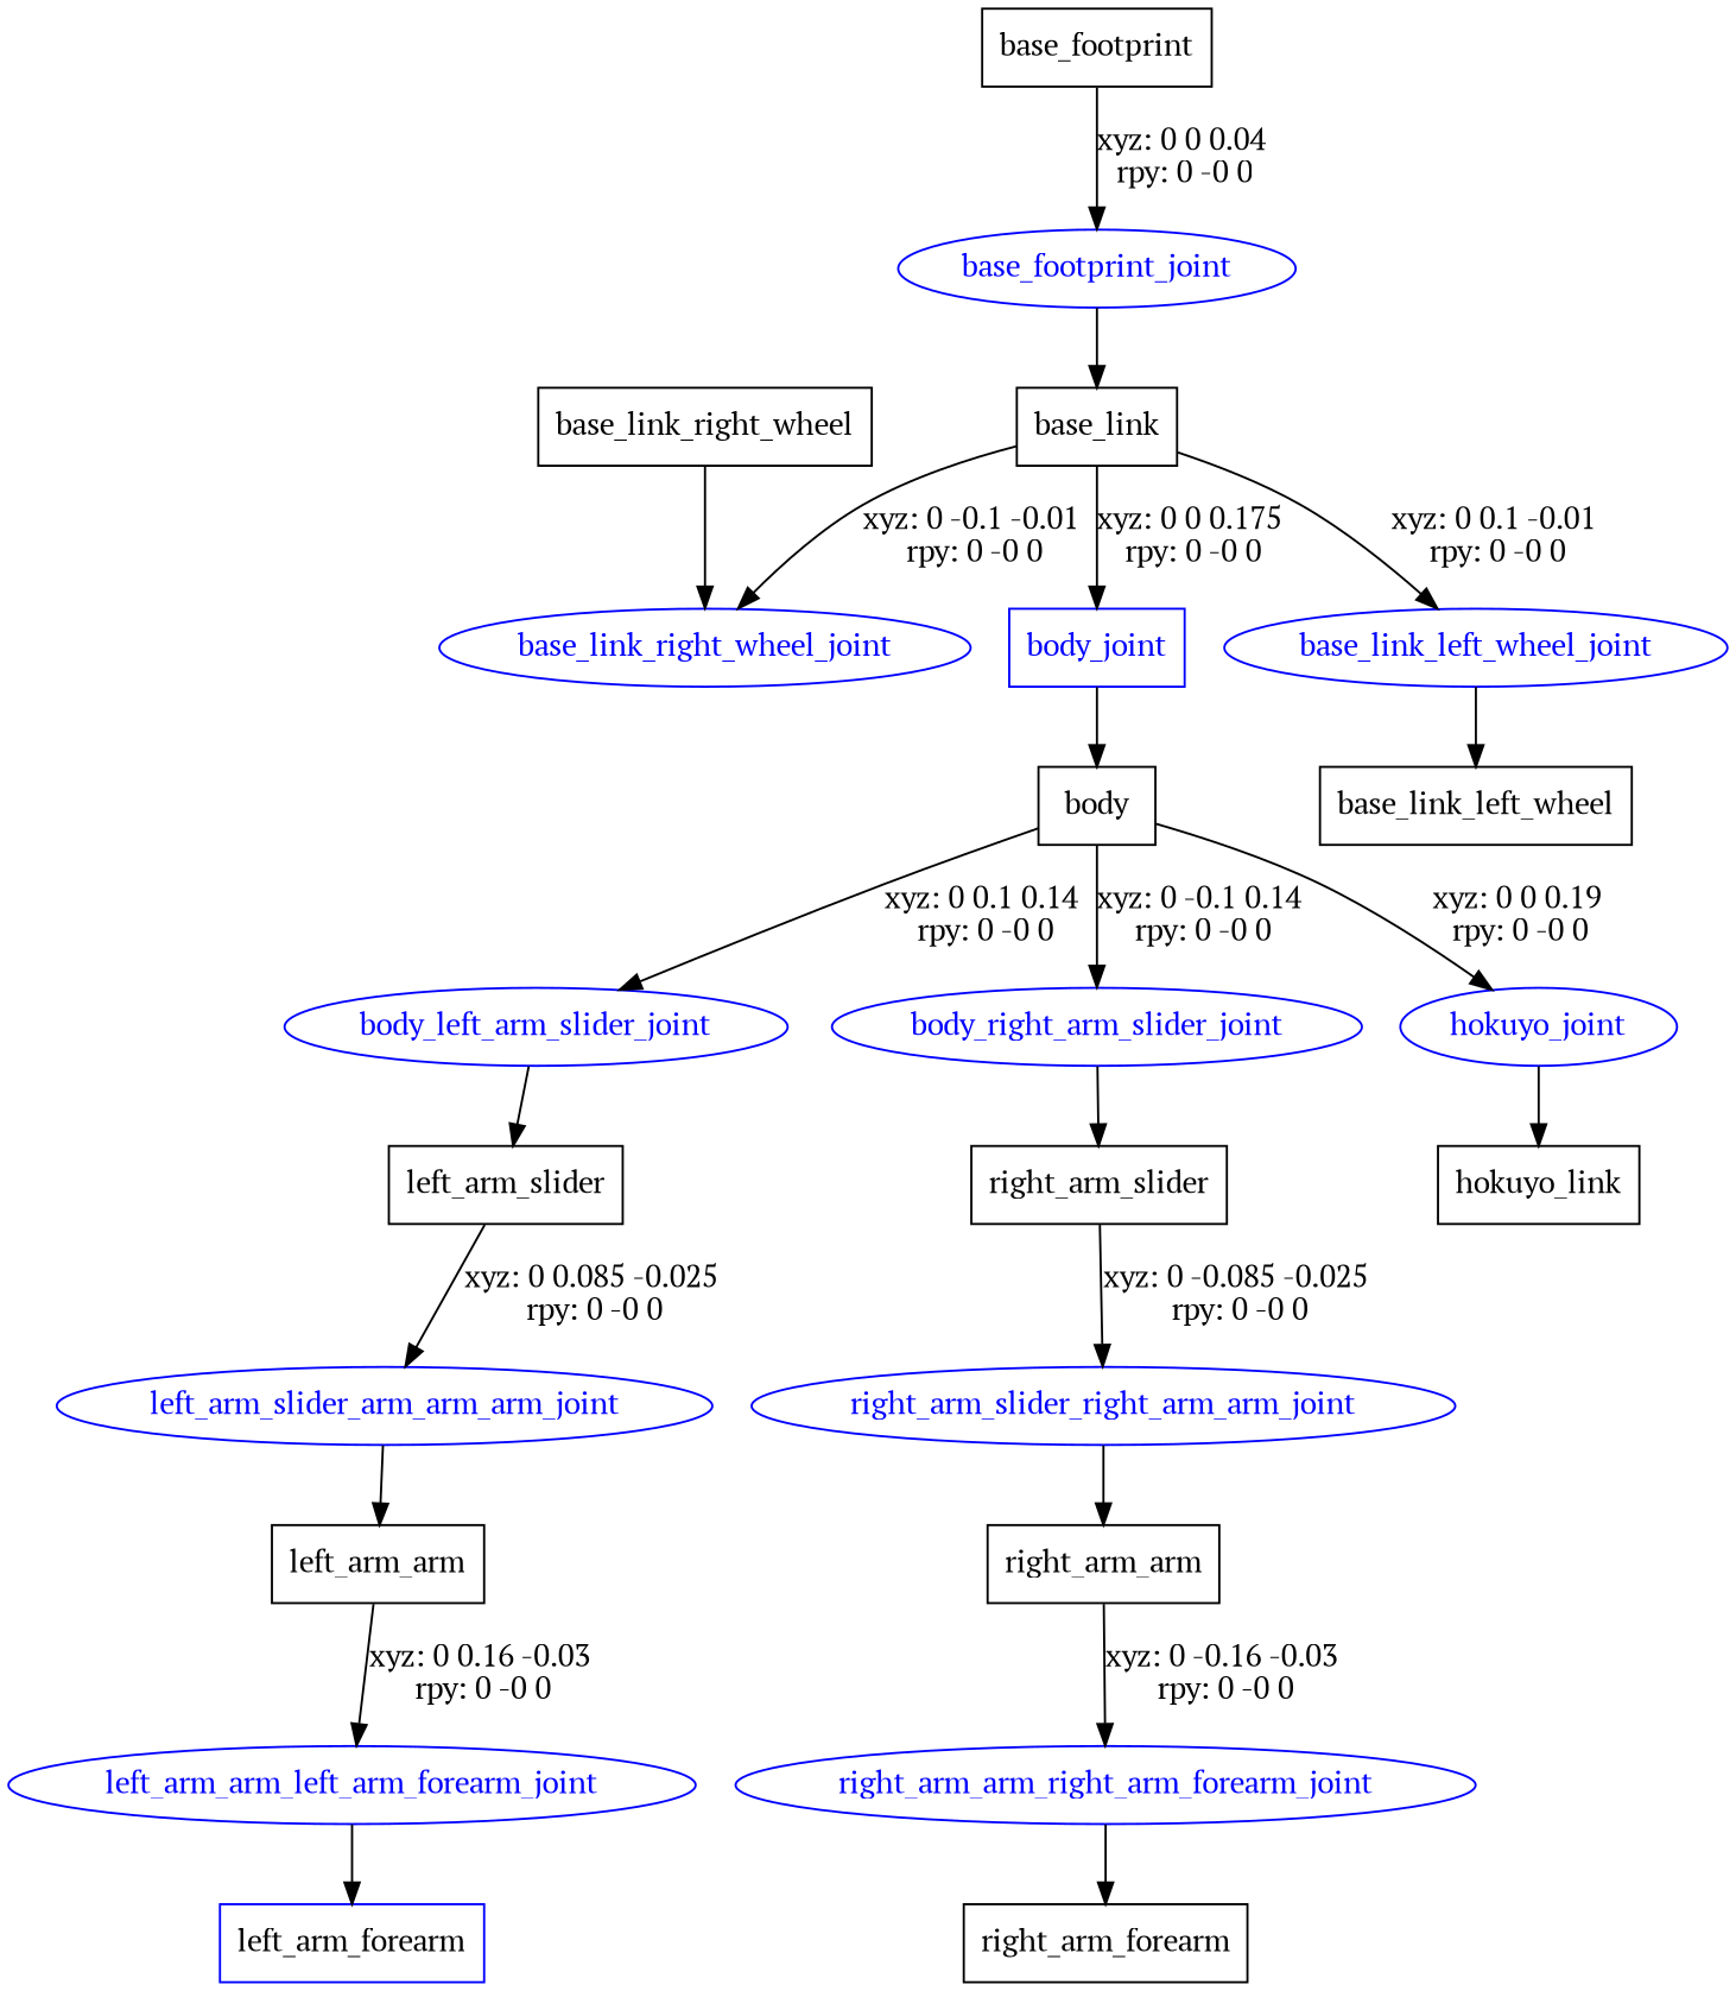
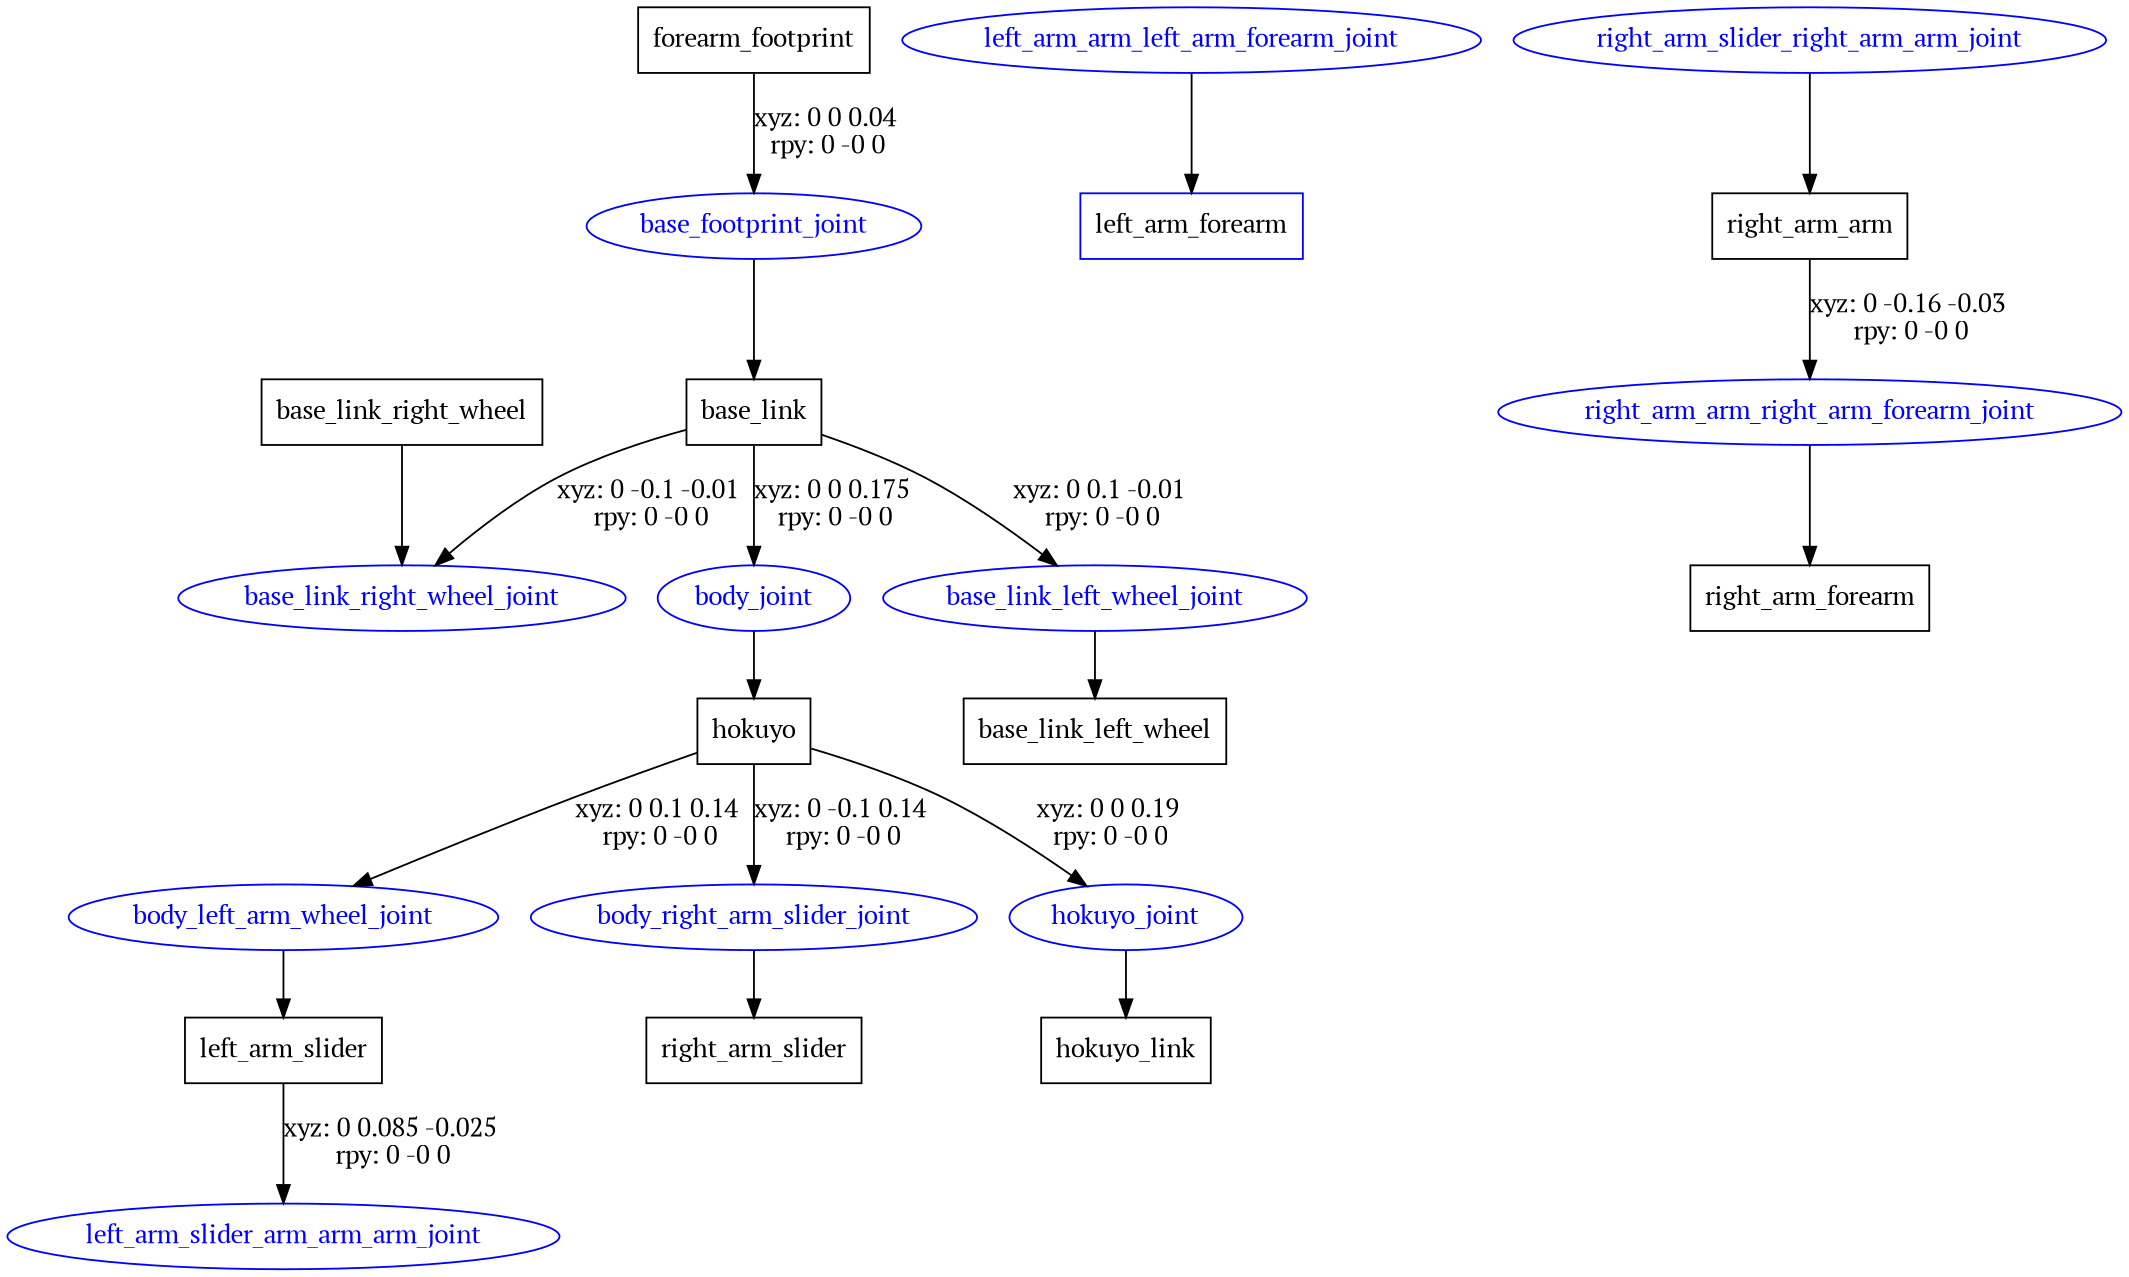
  digraph {
    fontname="PT Serif"
    node [fontname="PT Serif" shape=box color=blue]
    edge [fontname="PT Serif"]
-   n1 [label=base_footprint color=""]
+   n1 [label=forearm_footprint color=""]
    base_footprint_joint [fontcolor=blue shape=ellipse]
    n3 [label=base_link color=""]
    base_link_left_wheel_joint [fontcolor=blue shape=ellipse]
    base_link_right_wheel_joint [fontcolor=blue shape=ellipse]
-   body_joint [fontcolor=blue]
+   body_joint [fontcolor=blue shape=ellipse]
    n7 [label=base_link_left_wheel color=""]
-   n8 [label=body color=""]
+   n8 [label=hokuyo color=""]
    n9 [label=base_link_right_wheel color=""]
-   body_left_arm_slider_joint [fontcolor=blue shape=ellipse]
+   body_left_arm_slider_joint [fontcolor=blue shape=ellipse label=body_left_arm_wheel_joint]
    body_right_arm_slider_joint [fontcolor=blue shape=ellipse]
    hokuyo_joint [fontcolor=blue shape=ellipse]
    n13 [label=left_arm_slider color=""]
    n14 [label=right_arm_slider color=""]
    n15 [label=hokuyo_link color=""]
    n16 [fontcolor=blue label=left_arm_slider_arm_arm_arm_joint shape=ellipse]
-   n17 [label=left_arm_arm color=""]
    left_arm_arm_left_arm_forearm_joint [fontcolor=blue shape=ellipse]
    n19 [label=left_arm_forearm]
    right_arm_slider_right_arm_arm_joint [fontcolor=blue shape=ellipse]
    n21 [label=right_arm_arm color=""]
    right_arm_arm_right_arm_forearm_joint [fontcolor=blue shape=ellipse]
    n23 [label=right_arm_forearm color=""]
    n1 -> base_footprint_joint [label="xyz: 0 0 0.04 \nrpy: 0 -0 0"]
    base_footprint_joint -> n3
    n3 -> base_link_left_wheel_joint [label="xyz: 0 0.1 -0.01 \nrpy: 0 -0 0"]
    n3 -> base_link_right_wheel_joint [label="xyz: 0 -0.1 -0.01 \nrpy: 0 -0 0"]
    n3 -> body_joint [label="xyz: 0 0 0.175 \nrpy: 0 -0 0"]
    base_link_left_wheel_joint -> n7
    body_joint -> n8
    n8 -> body_left_arm_slider_joint [label="xyz: 0 0.1 0.14 \nrpy: 0 -0 0"]
    n8 -> body_right_arm_slider_joint [label="xyz: 0 -0.1 0.14 \nrpy: 0 -0 0"]
    n8 -> hokuyo_joint [label="xyz: 0 0 0.19 \nrpy: 0 -0 0"]
    n9 -> base_link_right_wheel_joint
    body_left_arm_slider_joint -> n13
    body_right_arm_slider_joint -> n14
    hokuyo_joint -> n15
    n13 -> n16 [label="xyz: 0 0.085 -0.025 \nrpy: 0 -0 0"]
-   n14 -> right_arm_slider_right_arm_arm_joint [label="xyz: 0 -0.085 -0.025 \nrpy: 0 -0 0"]
-   n16 -> n17
-   n17 -> left_arm_arm_left_arm_forearm_joint [label="xyz: 0 0.16 -0.03 \nrpy: 0 -0 0"]
    left_arm_arm_left_arm_forearm_joint -> n19
    right_arm_slider_right_arm_arm_joint -> n21
    n21 -> right_arm_arm_right_arm_forearm_joint [label="xyz: 0 -0.16 -0.03 \nrpy: 0 -0 0"]
    right_arm_arm_right_arm_forearm_joint -> n23
  }
